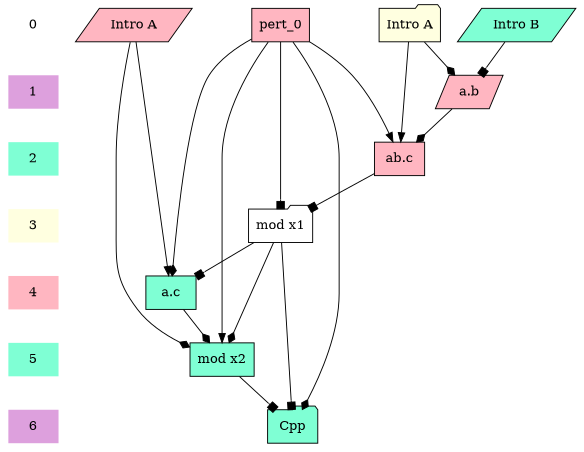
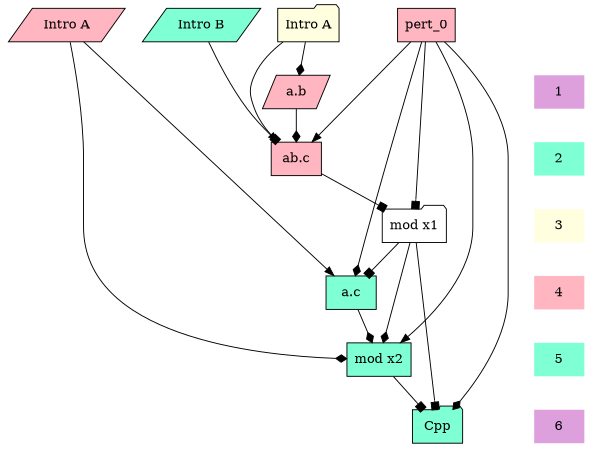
  digraph {
    ranksep=.5
    node [fillcolor=aquamarine shape=plaintext style=filled]
    edge [arrowhead=diamond]
-   0 [fillcolor=white]
    n2 [fillcolor=lightpink label="Intro A" shape=parallelogram]
    n3 [label="Intro B" shape=parallelogram]
    n4 [fillcolor=lightyellow label="Intro A" shape=folder]
    n5 [fillcolor=lightpink label=pert_0 shape=box]
    1 [fillcolor=plum]
    n7 [fillcolor=lightpink label="a.b" shape=parallelogram]
    2
    n9 [fillcolor=lightpink label="ab.c" shape=box]
    3 [fillcolor=lightyellow]
    n11 [fillcolor=white label="mod x1" shape=folder]
    4 [fillcolor=lightpink]
    n13 [label="a.c" shape=box]
    5
    n15 [label="mod x2" shape=box]
    6 [fillcolor=plum]
    n17 [label=Cpp shape=folder]
    subgraph sub_1 {
      rank=same
-     0
      n2
      n3
      n4
      n5
    }
    subgraph sub_2 {
      rank=same
      1
      n7
    }
    subgraph sub_3 {
      rank=same
      2
      n9
    }
    subgraph sub_4 {
      rank=same
      3
      n11
    }
    subgraph sub_5 {
      rank=same
      4
      n13
    }
    subgraph sub_6 {
      rank=same
      5
      n15
    }
    subgraph sub_7 {
      rank=same
      6
      n17
    }
-   0 -> 1 [style=invis arrowhead=""]
    n2 -> n13 [arrowhead=normal]
    n2 -> n15
-   n3 -> n7 [arrowhead=box]
+   n3 -> n9 [arrowhead=box]
    n4 -> n7
    n4 -> n9 [arrowhead=normal]
    n5 -> n9 [arrowhead=normal]
    n5 -> n11 [arrowhead=box]
    n5 -> n13
    n5 -> n15 [arrowhead=normal]
    n5 -> n17
    1 -> 2 [style=invis arrowhead=""]
    n7 -> n9
    2 -> 3 [style=invis arrowhead=""]
    n9 -> n11 [arrowhead=box]
    3 -> 4 [style=invis arrowhead=""]
    n11 -> n13 [arrowhead=box]
    n11 -> n15
    n11 -> n17 [arrowhead=box]
    4 -> 5 [style=invis arrowhead=""]
    n13 -> n15
    5 -> 6 [style=invis arrowhead=""]
    n15 -> n17 [arrowhead=box]
  }
